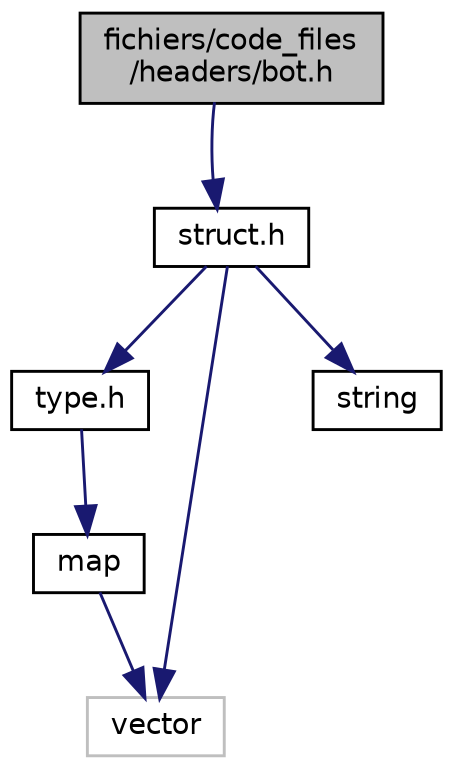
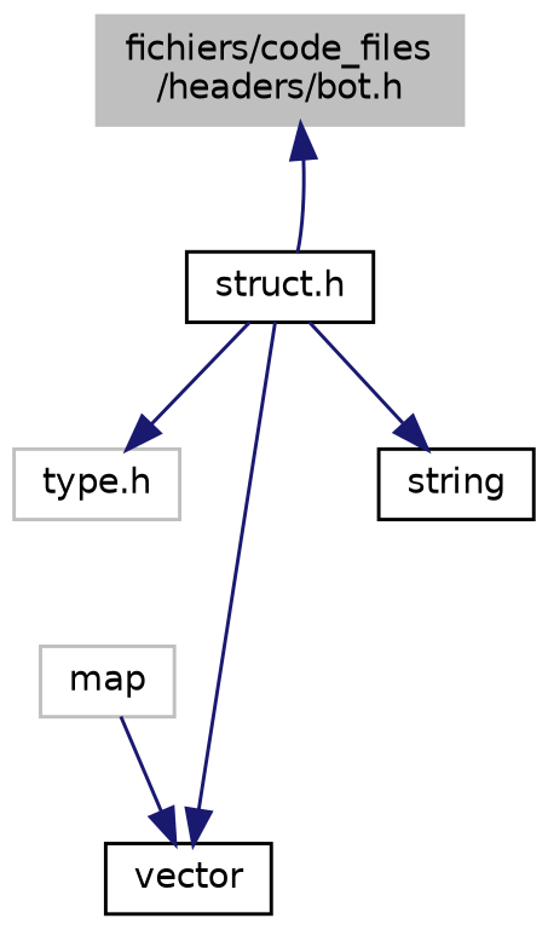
  digraph {
    node [color=black fillcolor=white fontname=Helvetica fontsize=10 shape=record style=filled]
    edge [color=midnightblue fontname=Helvetica fontsize=10 labelfontname=Helvetica labelfontsize=10 style=solid]
-   n1 [fillcolor=grey75 fontcolor=black height=0.2 label="fichiers/code_files\l/headers/bot.h" width=0.4]
+   n1 [color=grey75 fillcolor=grey75 fontcolor=black height=0.2 label="fichiers/code_files\l/headers/bot.h" width=0.4]
    n2 [height=0.2 label="struct.h" width=0.4]
-   n3 [height=0.2 label="type.h" width=0.4]
-   n4 [color=grey75 height=0.2 label=vector width=0.4]
+   n3 [color=grey75 height=0.2 label="type.h" width=0.4]
+   n4 [height=0.2 label=vector width=0.4]
    n5 [height=0.2 label=string width=0.4]
-   n6 [height=0.2 label=map width=0.4]
-   n1 -> n2
+   n6 [color=grey75 height=0.2 label=map width=0.4]
+   n2 -> n1
    n2 -> n3
    n2 -> n4
    n2 -> n5
-   n3 -> n6
    n6 -> n4
  }
